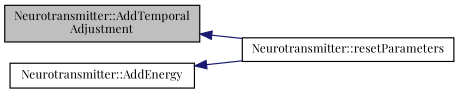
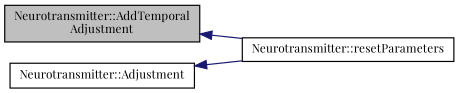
  digraph {
    fontname="Playfair Display"
    rankdir=LR
    node [color=black fillcolor=white fontname="Playfair Display" fontsize=10 shape=record style=filled]
    edge [color=midnightblue dir=back fontname="Playfair Display" fontsize=10 labelfontname=Helvetica labelfontsize=10 style=solid]
    n1 [fillcolor=grey75 fontcolor=black height=0.2 label="Neurotransmitter::AddTemporal\lAdjustment" width=0.4]
    n2 [height=0.2 label="Neurotransmitter::resetParameters" width=0.4]
-   n3 [height=0.2 label="Neurotransmitter::AddEnergy" width=0.4]
+   n3 [height=0.2 label="Neurotransmitter::Adjustment" width=0.4]
    n1 -> n2
    n3 -> n2
  }
